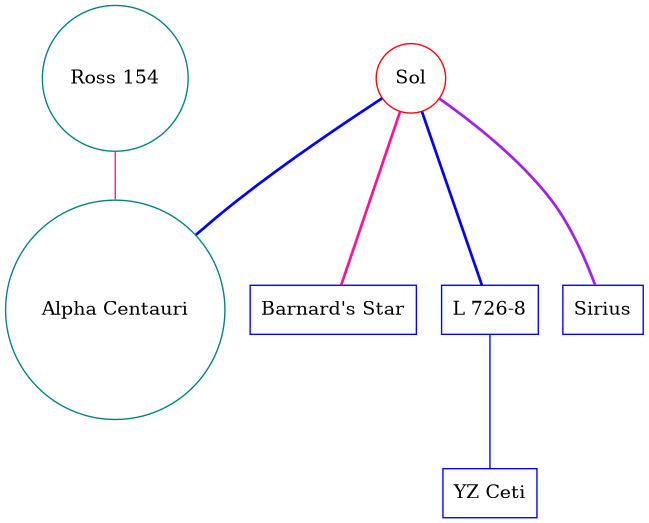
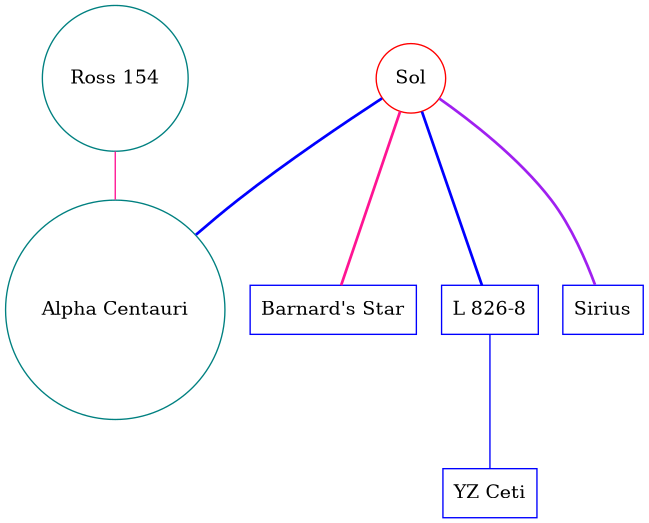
  graph {
    node [color=blue shape=box]
    edge [color=blue style=bold]
    n1 [color=teal label="Alpha Centauri" shape=circle]
    n2 [label="Barnard's Star"]
-   n3 [label="L 726-8"]
+   n3 [label="L 826-8"]
    n4 [label="YZ Ceti"]
    Sol [color=red shape=circle]
    Sirius
    n7 [color=teal label="Ross 154" shape=circle]
    n3 -- n4 [style=solid]
    Sol -- n1
    Sol -- n2 [color=deeppink]
    Sol -- n3
    Sol -- Sirius [color=purple]
    n7 -- n1 [color=deeppink style=solid]
  }
